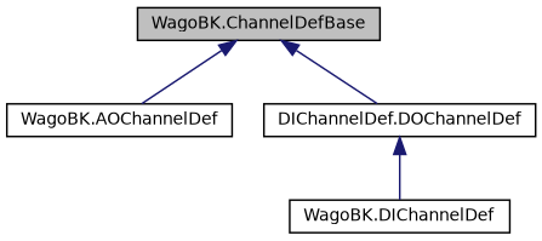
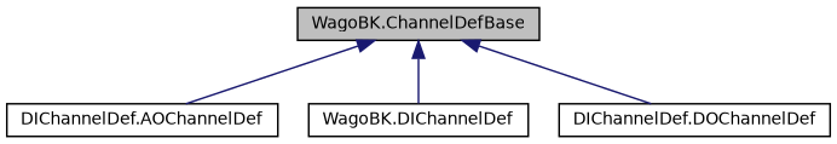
  digraph {
    fontname="DejaVu Sans"
    node [color=black fillcolor=white fontname="DejaVu Sans" fontsize=10 shape=record style=filled]
    edge [color=midnightblue dir=back fontname="DejaVu Sans" fontsize=10 labelfontname=Arial labelfontsize=10 style=solid]
    n1 [fillcolor=grey75 fontcolor=black height=0.2 label="WagoBK.ChannelDefBase" width=0.4]
-   n2 [height=0.2 label="WagoBK.AOChannelDef" width=0.4]
+   n2 [height=0.2 label="DIChannelDef.AOChannelDef" width=0.4]
    n3 [height=0.2 label="WagoBK.DIChannelDef" width=0.4]
    n4 [height=0.2 label="DIChannelDef.DOChannelDef" width=0.4]
    n1 -> n2
-   n4 -> n3
+   n1 -> n3
    n1 -> n4
  }
